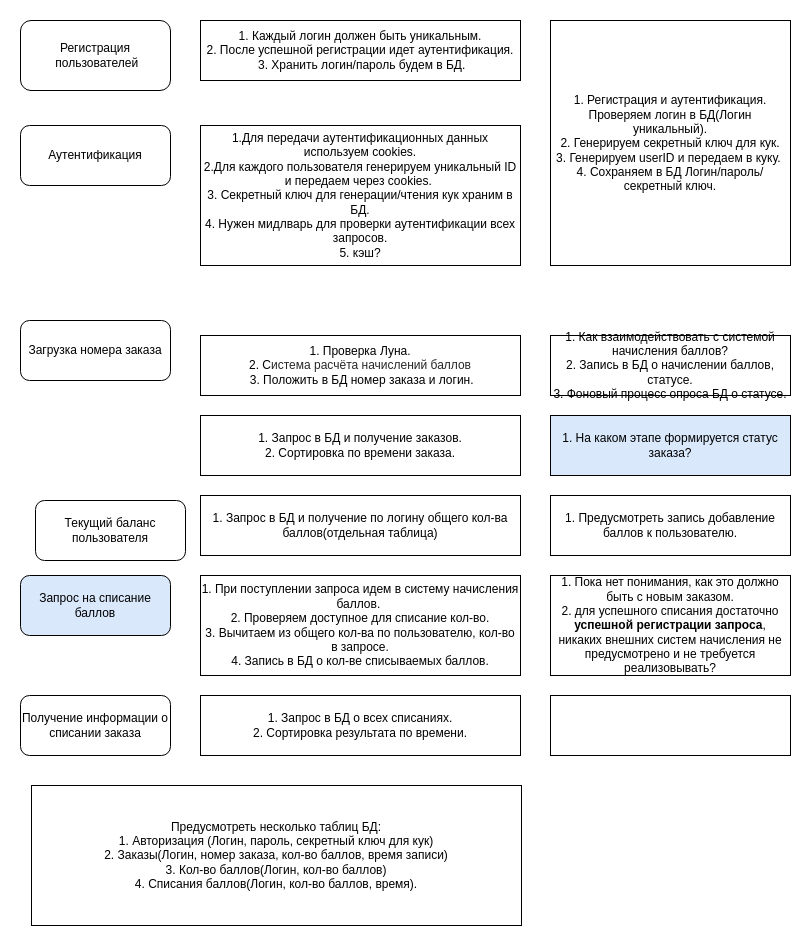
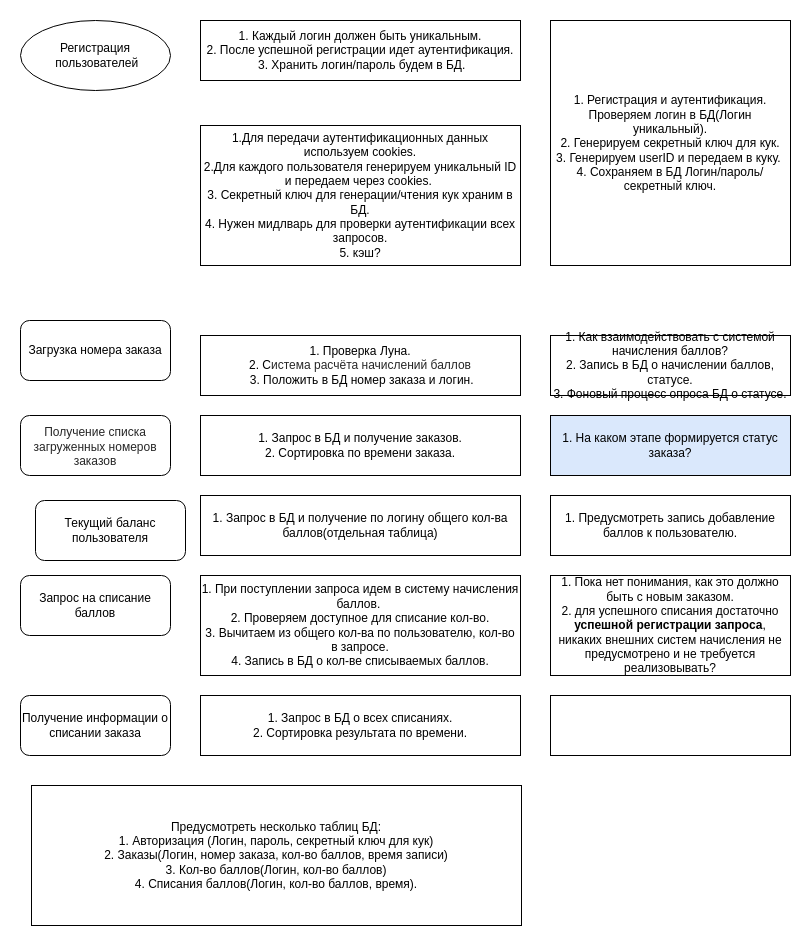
  <mxCell id="0" />
  <mxCell id="1" parent="0" />
- <mxCell id="2" value="Регистрация&lt;br&gt;&amp;nbsp;пользователей" style="rounded=1;whiteSpace=wrap;html=1;fontSize=12;glass=0;strokeWidth=1;shadow=0;" parent="1" vertex="1"><mxGeometry x="20" y="20" width="150" height="70" as="geometry" /></mxCell>
+ <mxCell id="2" value="Регистрация&lt;br&gt;&amp;nbsp;пользователей" style="ellipse;whiteSpace=wrap;html=1;fontSize=12;glass=0;strokeWidth=1;shadow=0;" parent="1" vertex="1"><mxGeometry x="20" y="20" width="150" height="70" as="geometry" /></mxCell>
  <mxCell id="3" value="1. Каждый логин должен быть уникальным.&lt;br&gt;2. После успешной регистрации идет аутентификация.&lt;br&gt;&amp;nbsp;3. Хранить логин/пароль будем в БД." style="rounded=0;whiteSpace=wrap;html=1;" parent="1" vertex="1"><mxGeometry x="200" y="20" width="320" height="60" as="geometry" /></mxCell>
- <mxCell id="4" value="Аутентификация" style="whiteSpace=wrap;html=1;rounded=1;glass=0;strokeWidth=1;shadow=0;" parent="1" vertex="1"><mxGeometry x="20" y="125" width="150" height="60" as="geometry" /></mxCell>
  <mxCell id="5" value="1.Для передачи аутентификационных данных используем cookies.&lt;br&gt;2.Для каждого пользователя генерируем уникальный ID и передаем через cookies.&amp;nbsp;&lt;br&gt;3. Секретный ключ для генерации/чтения кук храним в БД.&lt;br&gt;4. Нужен мидлварь для проверки аутентификации всех запросов.&lt;br&gt;5. кэш?" style="rounded=0;whiteSpace=wrap;html=1;" parent="1" vertex="1"><mxGeometry x="200" y="125" width="320" height="140" as="geometry" /></mxCell>
  <mxCell id="6" value="Загрузка номера заказа" style="whiteSpace=wrap;html=1;rounded=1;glass=0;strokeWidth=1;shadow=0;" parent="1" vertex="1"><mxGeometry x="20" y="320" width="150" height="60" as="geometry" /></mxCell>
  <mxCell id="7" value="1. Регистрация и аутентификация. Проверяем логин в БД(Логин уникальный).&lt;br&gt;2. Генерируем секретный ключ для кук. &lt;br&gt;3. Генерируем userID и передаем в куку.&amp;nbsp;&lt;br&gt;4. Сохраняем в БД Логин/пароль/секретный ключ." style="rounded=0;whiteSpace=wrap;html=1;" parent="1" vertex="1"><mxGeometry x="550" y="20" width="240" height="245" as="geometry" /></mxCell>
  <mxCell id="8" value="1. Проверка Луна.&lt;br&gt;2. С&lt;span style=&quot;background-color: rgb(255, 255, 255); color: rgba(0, 0, 0, 0.85); font-family: &amp;quot;YS Text&amp;quot;, Arial, Helvetica, sans-serif; text-align: start;&quot;&gt;истема расчёта начислений баллов&lt;/span&gt;&lt;br&gt;&amp;nbsp;3. Положить в БД номер заказа и логин." style="rounded=0;whiteSpace=wrap;html=1;" parent="1" vertex="1"><mxGeometry x="200" y="335" width="320" height="60" as="geometry" /></mxCell>
+ <mxCell id="9" value="&lt;h4 style=&quot;line-height: 1.2em; margin: 1.2em 0px 1em; box-sizing: inherit; color: rgba(0, 0, 0, 0.85); background-color: rgb(255, 255, 255);&quot;&gt;&lt;span style=&quot;box-sizing: inherit; font-weight: normal;&quot;&gt;&lt;font style=&quot;font-size: 12px;&quot;&gt;Получение списка загруженных номеров заказов&lt;/font&gt;&lt;/span&gt;&lt;/h4&gt;" style="rounded=1;whiteSpace=wrap;html=1;align=center;" parent="1" vertex="1"><mxGeometry x="20" y="415" width="150" height="60" as="geometry" /></mxCell>
  <mxCell id="10" value="1. Как взаимодействовать с системой начисления баллов?&lt;br&gt;2. Запись в БД о начислении баллов, статусе.&lt;br&gt;3. Фоновый процесс опроса БД о статусе." style="rounded=0;whiteSpace=wrap;html=1;" parent="1" vertex="1"><mxGeometry x="550" y="335" width="240" height="60" as="geometry" /></mxCell>
  <mxCell id="11" value="1. Запрос в БД и получение заказов.&lt;br&gt;2. Сортировка по времени заказа." style="rounded=0;whiteSpace=wrap;html=1;" parent="1" vertex="1"><mxGeometry x="200" y="415" width="320" height="60" as="geometry" /></mxCell>
  <mxCell id="12" value="1. На каком этапе формируется статус заказа?" style="rounded=0;whiteSpace=wrap;html=1;fillColor=#dae8fc;" parent="1" vertex="1"><mxGeometry x="550" y="415" width="240" height="60" as="geometry" /></mxCell>
  <mxCell id="13" value="Текущий баланс пользователя" style="rounded=1;whiteSpace=wrap;html=1;" parent="1" vertex="1"><mxGeometry x="35" y="500" width="150" height="60" as="geometry" /></mxCell>
  <mxCell id="14" value="1. Запрос в БД и получение по логину общего кол-ва баллов(отдельная таблица)" style="rounded=0;whiteSpace=wrap;html=1;" parent="1" vertex="1"><mxGeometry x="200" y="495" width="320" height="60" as="geometry" /></mxCell>
  <mxCell id="15" value="1. Предусмотреть запись добавление баллов к пользователю." style="rounded=0;whiteSpace=wrap;html=1;" parent="1" vertex="1"><mxGeometry x="550" y="495" width="240" height="60" as="geometry" /></mxCell>
- <mxCell id="16" value="Запрос на списание баллов" style="rounded=1;whiteSpace=wrap;html=1;fillColor=#dae8fc;" parent="1" vertex="1"><mxGeometry x="20" y="575" width="150" height="60" as="geometry" /></mxCell>
+ <mxCell id="16" value="Запрос на списание баллов" style="rounded=1;whiteSpace=wrap;html=1;" parent="1" vertex="1"><mxGeometry x="20" y="575" width="150" height="60" as="geometry" /></mxCell>
  <mxCell id="17" value="1. При поступлении запроса идем в систему начисления баллов.&amp;nbsp;&lt;br&gt;2. Проверяем доступное для списание кол-во.&lt;br&gt;3. Вычитаем из общего кол-ва по пользователю, кол-во в запросе.&lt;br&gt;4. Запись в БД о кол-ве списываемых баллов." style="rounded=0;whiteSpace=wrap;html=1;" parent="1" vertex="1"><mxGeometry x="200" y="575" width="320" height="100" as="geometry" /></mxCell>
  <mxCell id="18" value="1. Пока нет понимания, как это должно быть с новым заказом.&lt;br&gt;2.&amp;nbsp;для успешного списания достаточно &lt;b&gt;успешной регистрации запроса&lt;/b&gt;, никаких внешних систем начисления не предусмотрено и не требуется реализовывать?" style="rounded=0;whiteSpace=wrap;html=1;" parent="1" vertex="1"><mxGeometry x="550" y="575" width="240" height="100" as="geometry" /></mxCell>
  <mxCell id="19" value="Получение информации о списании заказа" style="rounded=1;whiteSpace=wrap;html=1;" parent="1" vertex="1"><mxGeometry x="20" y="695" width="150" height="60" as="geometry" /></mxCell>
  <mxCell id="20" value="1. Запрос в БД о всех списаниях.&lt;br&gt;2. Сортировка результата по времени." style="rounded=0;whiteSpace=wrap;html=1;" parent="1" vertex="1"><mxGeometry x="200" y="695" width="320" height="60" as="geometry" /></mxCell>
  <mxCell id="21" value="" style="rounded=0;whiteSpace=wrap;html=1;" parent="1" vertex="1"><mxGeometry x="550" y="695" width="240" height="60" as="geometry" /></mxCell>
  <mxCell id="22" value="Предусмотреть несколько таблиц БД:&lt;br&gt;1. Авторизация (Логин, пароль, секретный ключ для кук)&lt;br&gt;2. Заказы(Логин, номер заказа, кол-во баллов, время записи)&lt;br&gt;3. Кол-во баллов(Логин, кол-во баллов)&lt;br&gt;4. Списания баллов(Логин, кол-во баллов, время)." style="rounded=0;whiteSpace=wrap;html=1;" parent="1" vertex="1"><mxGeometry x="31" y="785" width="490" height="140" as="geometry" /></mxCell>
